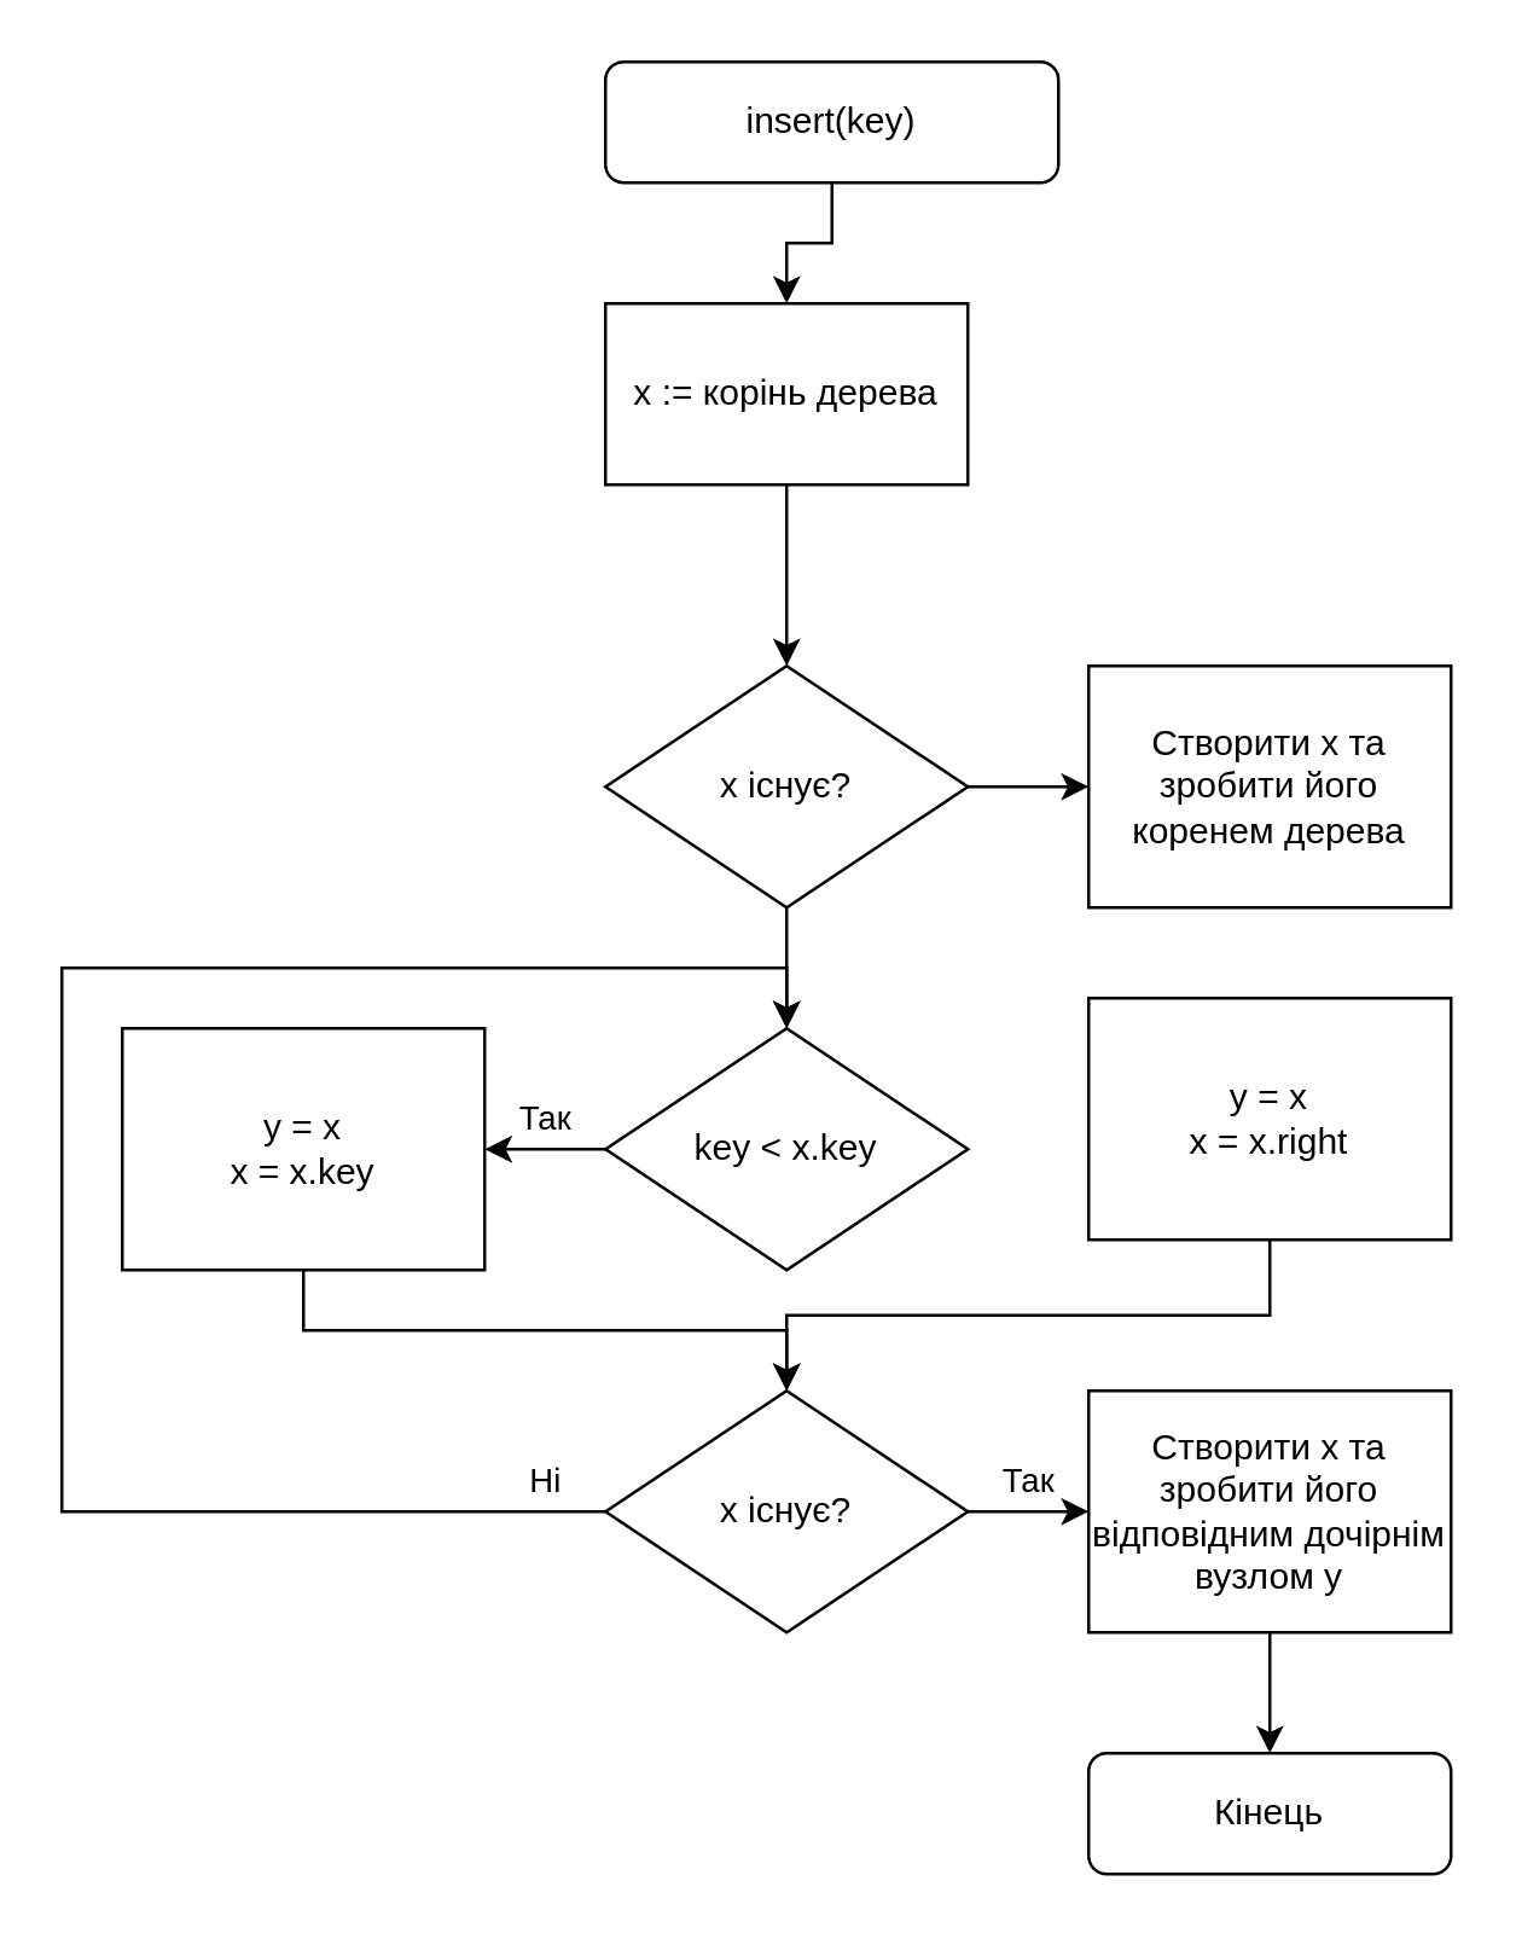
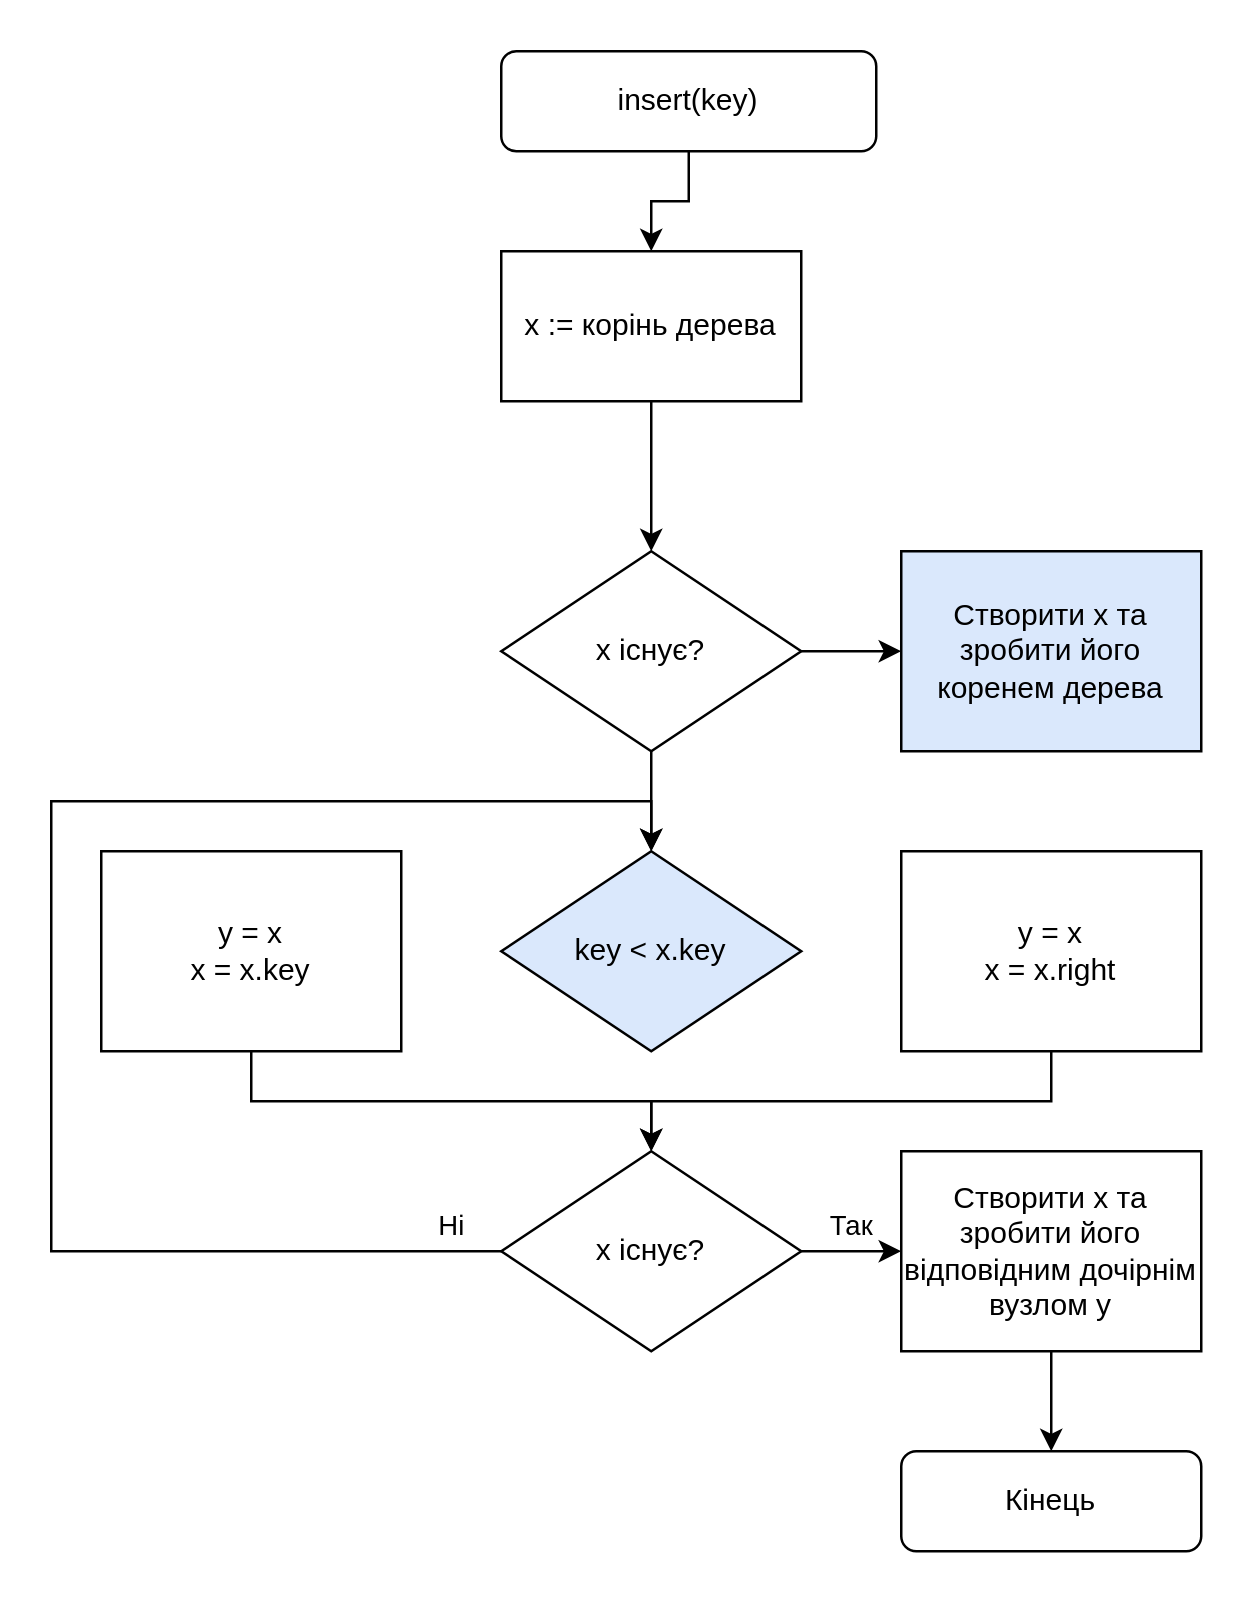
  <mxCell id="0" />
  <mxCell id="1" parent="0" />
  <mxCell id="2" value="" style="edgeStyle=orthogonalEdgeStyle;rounded=0;orthogonalLoop=1;jettySize=auto;html=1;" edge="1" parent="1" source="3" target="5"><mxGeometry relative="1" as="geometry" /></mxCell>
  <mxCell id="3" value="insert(key)" style="rounded=1;whiteSpace=wrap;html=1;" vertex="1" parent="1"><mxGeometry x="200" y="20" width="150" height="40" as="geometry" /></mxCell>
  <mxCell id="4" value="" style="edgeStyle=orthogonalEdgeStyle;rounded=0;orthogonalLoop=1;jettySize=auto;html=1;" edge="1" parent="1" source="5" target="14"><mxGeometry relative="1" as="geometry" /></mxCell>
  <mxCell id="5" value="x := корінь дерева" style="rounded=0;whiteSpace=wrap;html=1;" vertex="1" parent="1"><mxGeometry x="200" y="100" width="120" height="60" as="geometry" /></mxCell>
- <mxCell id="6" value="Так" style="edgeStyle=orthogonalEdgeStyle;rounded=0;orthogonalLoop=1;jettySize=auto;html=1;" edge="1" parent="1" source="7" target="11"><mxGeometry y="-10" relative="1" as="geometry"><mxPoint as="offset" /></mxGeometry></mxCell>
- <mxCell id="7" value="key &amp;lt; x.key" style="rhombus;whiteSpace=wrap;html=1;" vertex="1" parent="1"><mxGeometry x="200" y="340" width="120" height="80" as="geometry" /></mxCell>
+ <mxCell id="7" value="key &amp;lt; x.key" style="rhombus;whiteSpace=wrap;html=1;fillColor=#dae8fc;" vertex="1" parent="1"><mxGeometry x="200" y="340" width="120" height="80" as="geometry" /></mxCell>
  <mxCell id="8" style="edgeStyle=orthogonalEdgeStyle;rounded=0;orthogonalLoop=1;jettySize=auto;html=1;exitX=0.5;exitY=1;exitDx=0;exitDy=0;entryX=0.5;entryY=0;entryDx=0;entryDy=0;" edge="1" parent="1" source="9" target="18"><mxGeometry relative="1" as="geometry" /></mxCell>
- <mxCell id="9" value="y = x&lt;br&gt;x = x.right" style="rounded=0;whiteSpace=wrap;html=1;" vertex="1" parent="1"><mxGeometry x="360" y="330" width="120" height="80" as="geometry" /></mxCell>
+ <mxCell id="9" value="y = x&lt;br&gt;x = x.right" style="rounded=0;whiteSpace=wrap;html=1;" vertex="1" parent="1"><mxGeometry x="360" y="340" width="120" height="80" as="geometry" /></mxCell>
  <mxCell id="10" style="edgeStyle=orthogonalEdgeStyle;rounded=0;orthogonalLoop=1;jettySize=auto;html=1;exitX=0.5;exitY=1;exitDx=0;exitDy=0;entryX=0.5;entryY=0;entryDx=0;entryDy=0;" edge="1" parent="1" source="11" target="18"><mxGeometry relative="1" as="geometry" /></mxCell>
  <mxCell id="11" value="y = x&lt;br&gt;x = x.key" style="rounded=0;whiteSpace=wrap;html=1;" vertex="1" parent="1"><mxGeometry x="40" y="340" width="120" height="80" as="geometry" /></mxCell>
  <mxCell id="12" value="" style="edgeStyle=orthogonalEdgeStyle;rounded=0;orthogonalLoop=1;jettySize=auto;html=1;" edge="1" parent="1" source="14" target="7"><mxGeometry relative="1" as="geometry" /></mxCell>
  <mxCell id="13" value="" style="edgeStyle=orthogonalEdgeStyle;rounded=0;orthogonalLoop=1;jettySize=auto;html=1;" edge="1" parent="1" source="14" target="15"><mxGeometry relative="1" as="geometry" /></mxCell>
  <mxCell id="14" value="x існує?" style="rhombus;whiteSpace=wrap;html=1;" vertex="1" parent="1"><mxGeometry x="200" y="220" width="120" height="80" as="geometry" /></mxCell>
- <mxCell id="15" value="Створити x та зробити його коренем дерева" style="rounded=0;whiteSpace=wrap;html=1;" vertex="1" parent="1"><mxGeometry x="360" y="220" width="120" height="80" as="geometry" /></mxCell>
+ <mxCell id="15" value="Створити x та зробити його коренем дерева" style="rounded=0;whiteSpace=wrap;html=1;fillColor=#dae8fc;" vertex="1" parent="1"><mxGeometry x="360" y="220" width="120" height="80" as="geometry" /></mxCell>
  <mxCell id="16" value="Так" style="edgeStyle=orthogonalEdgeStyle;rounded=0;orthogonalLoop=1;jettySize=auto;html=1;" edge="1" parent="1" source="18" target="20"><mxGeometry y="10" relative="1" as="geometry"><mxPoint as="offset" /></mxGeometry></mxCell>
  <mxCell id="17" value="Ні" style="edgeStyle=orthogonalEdgeStyle;rounded=0;orthogonalLoop=1;jettySize=auto;html=1;exitX=0;exitY=0.5;exitDx=0;exitDy=0;entryX=0.5;entryY=0;entryDx=0;entryDy=0;" edge="1" parent="1" source="18" target="7"><mxGeometry x="-0.935" y="-10" relative="1" as="geometry"><Array as="points"><mxPoint x="20" y="500" /><mxPoint x="20" y="320" /><mxPoint x="260" y="320" /></Array><mxPoint as="offset" /></mxGeometry></mxCell>
  <mxCell id="18" value="x існує?" style="rhombus;whiteSpace=wrap;html=1;" vertex="1" parent="1"><mxGeometry x="200" y="460" width="120" height="80" as="geometry" /></mxCell>
  <mxCell id="19" value="" style="edgeStyle=orthogonalEdgeStyle;rounded=0;orthogonalLoop=1;jettySize=auto;html=1;" edge="1" parent="1" source="20" target="21"><mxGeometry relative="1" as="geometry" /></mxCell>
  <mxCell id="20" value="Створити x та зробити його відповідним дочірнім вузлом y" style="rounded=0;whiteSpace=wrap;html=1;" vertex="1" parent="1"><mxGeometry x="360" y="460" width="120" height="80" as="geometry" /></mxCell>
  <mxCell id="21" value="Кінець" style="rounded=1;whiteSpace=wrap;html=1;" vertex="1" parent="1"><mxGeometry x="360" y="580" width="120" height="40" as="geometry" /></mxCell>
